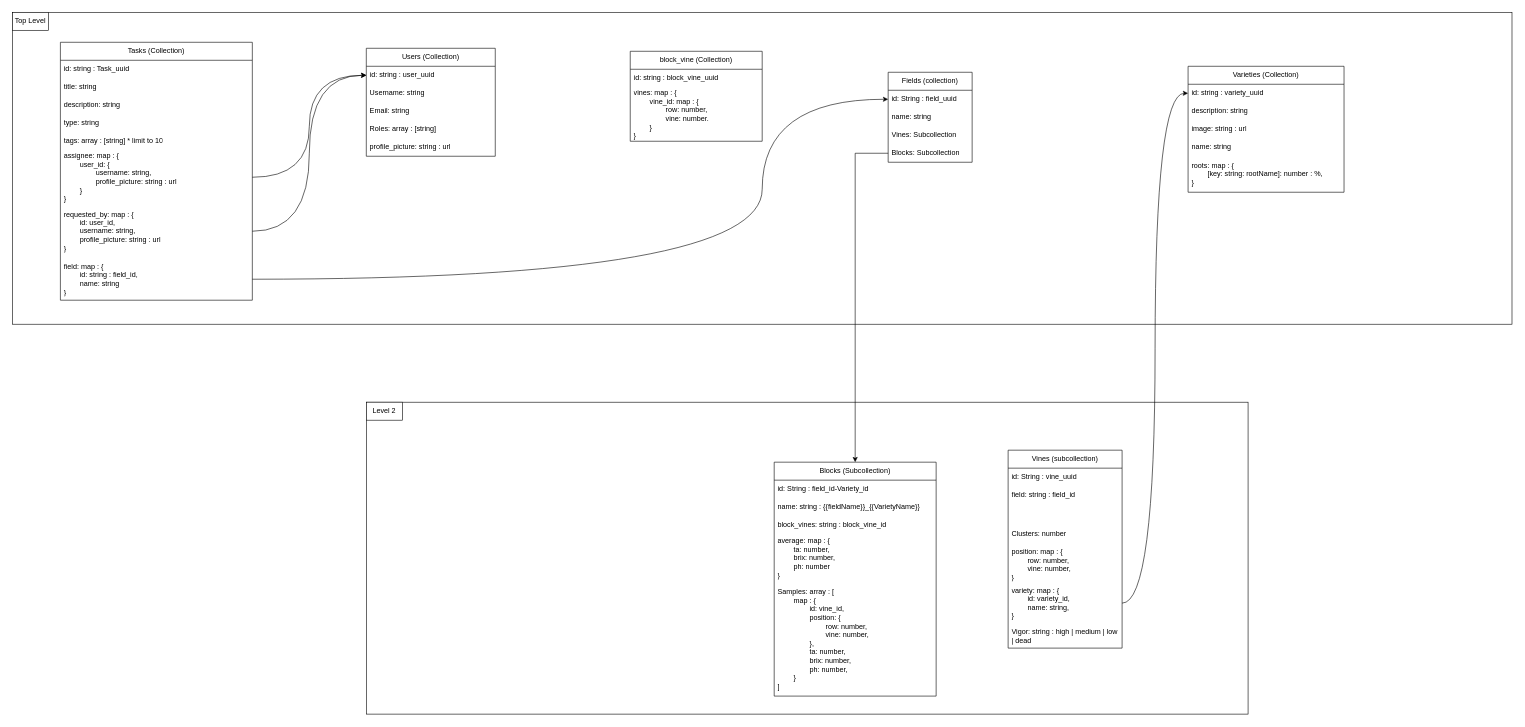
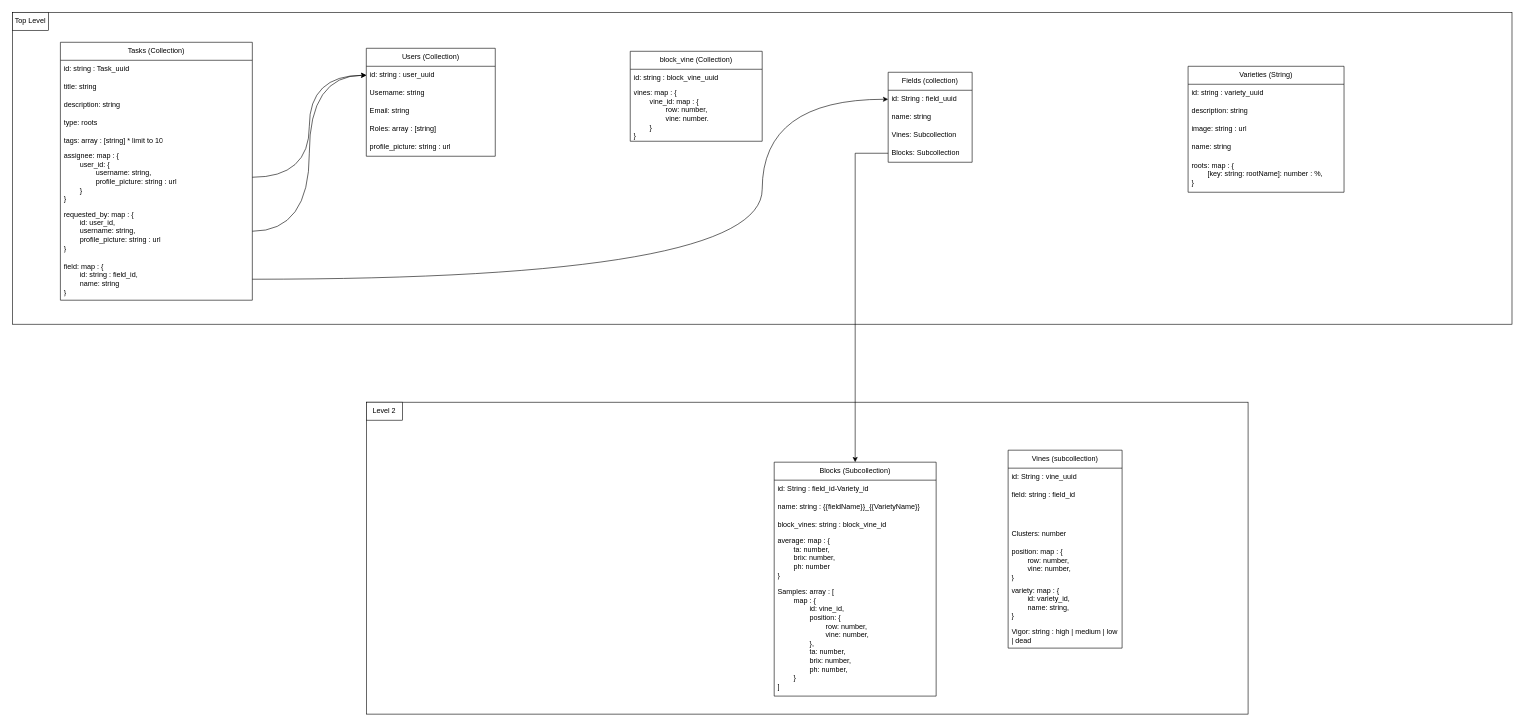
  <mxCell id="0" />
  <mxCell id="1" parent="0" />
  <mxCell id="2" value="" style="rounded=0;whiteSpace=wrap;html=1;fillColor=none;" vertex="1" parent="1"><mxGeometry x="20" y="20" width="2500" height="520" as="geometry" /></mxCell>
  <mxCell id="3" value="Fields (collection)" style="swimlane;fontStyle=0;childLayout=stackLayout;horizontal=1;startSize=30;horizontalStack=0;resizeParent=1;resizeParentMax=0;resizeLast=0;collapsible=1;marginBottom=0;whiteSpace=wrap;html=1;" vertex="1" parent="1"><mxGeometry x="1480" y="120" width="140" height="150" as="geometry" /></mxCell>
  <mxCell id="4" value="id: String : field_uuid" style="text;strokeColor=none;fillColor=none;align=left;verticalAlign=middle;spacingLeft=4;spacingRight=4;overflow=hidden;points=[[0,0.5],[1,0.5]];portConstraint=eastwest;rotatable=0;whiteSpace=wrap;html=1;" vertex="1" parent="3"><mxGeometry y="30" width="140" height="30" as="geometry" /></mxCell>
  <mxCell id="5" value="name: string" style="text;strokeColor=none;fillColor=none;align=left;verticalAlign=middle;spacingLeft=4;spacingRight=4;overflow=hidden;points=[[0,0.5],[1,0.5]];portConstraint=eastwest;rotatable=0;whiteSpace=wrap;html=1;" vertex="1" parent="3"><mxGeometry y="60" width="140" height="30" as="geometry" /></mxCell>
  <mxCell id="6" value="Vines: Subcollection" style="text;strokeColor=none;fillColor=none;align=left;verticalAlign=middle;spacingLeft=4;spacingRight=4;overflow=hidden;points=[[0,0.5],[1,0.5]];portConstraint=eastwest;rotatable=0;whiteSpace=wrap;html=1;" vertex="1" parent="3"><mxGeometry y="90" width="140" height="30" as="geometry" /></mxCell>
  <mxCell id="7" value="Blocks: Subcollection" style="text;strokeColor=none;fillColor=none;align=left;verticalAlign=middle;spacingLeft=4;spacingRight=4;overflow=hidden;points=[[0,0.5],[1,0.5]];portConstraint=eastwest;rotatable=0;whiteSpace=wrap;html=1;" vertex="1" parent="3"><mxGeometry y="120" width="140" height="30" as="geometry" /></mxCell>
  <mxCell id="8" style="edgeStyle=orthogonalEdgeStyle;rounded=0;orthogonalLoop=1;jettySize=auto;html=1;entryX=0.5;entryY=0;entryDx=0;entryDy=0;" edge="1" parent="1" source="7" target="39"><mxGeometry relative="1" as="geometry" /></mxCell>
- <mxCell id="9" value="Varieties (Collection)" style="swimlane;fontStyle=0;childLayout=stackLayout;horizontal=1;startSize=30;horizontalStack=0;resizeParent=1;resizeParentMax=0;resizeLast=0;collapsible=1;marginBottom=0;whiteSpace=wrap;html=1;" vertex="1" parent="1"><mxGeometry x="1980" y="110" width="260" height="210" as="geometry" /></mxCell>
+ <mxCell id="9" value="Varieties (String)" style="swimlane;fontStyle=0;childLayout=stackLayout;horizontal=1;startSize=30;horizontalStack=0;resizeParent=1;resizeParentMax=0;resizeLast=0;collapsible=1;marginBottom=0;whiteSpace=wrap;html=1;" vertex="1" parent="1"><mxGeometry x="1980" y="110" width="260" height="210" as="geometry" /></mxCell>
  <mxCell id="10" value="id: string : variety_uuid" style="text;strokeColor=none;fillColor=none;align=left;verticalAlign=middle;spacingLeft=4;spacingRight=4;overflow=hidden;points=[[0,0.5],[1,0.5]];portConstraint=eastwest;rotatable=0;whiteSpace=wrap;html=1;" vertex="1" parent="9"><mxGeometry y="30" width="260" height="30" as="geometry" /></mxCell>
  <mxCell id="11" value="description: string" style="text;strokeColor=none;fillColor=none;align=left;verticalAlign=middle;spacingLeft=4;spacingRight=4;overflow=hidden;points=[[0,0.5],[1,0.5]];portConstraint=eastwest;rotatable=0;whiteSpace=wrap;html=1;" vertex="1" parent="9"><mxGeometry y="60" width="260" height="30" as="geometry" /></mxCell>
  <mxCell id="12" value="image: string : url" style="text;strokeColor=none;fillColor=none;align=left;verticalAlign=middle;spacingLeft=4;spacingRight=4;overflow=hidden;points=[[0,0.5],[1,0.5]];portConstraint=eastwest;rotatable=0;whiteSpace=wrap;html=1;" vertex="1" parent="9"><mxGeometry y="90" width="260" height="30" as="geometry" /></mxCell>
  <mxCell id="13" value="name: string" style="text;strokeColor=none;fillColor=none;align=left;verticalAlign=middle;spacingLeft=4;spacingRight=4;overflow=hidden;points=[[0,0.5],[1,0.5]];portConstraint=eastwest;rotatable=0;whiteSpace=wrap;html=1;" vertex="1" parent="9"><mxGeometry y="120" width="260" height="30" as="geometry" /></mxCell>
  <mxCell id="14" value="roots: map : {&lt;br&gt;&lt;span style=&quot;white-space: pre;&quot;&gt;&#09;&lt;/span&gt;[key: string: rootName]: number : %,&lt;br&gt;}" style="text;strokeColor=none;fillColor=none;align=left;verticalAlign=middle;spacingLeft=4;spacingRight=4;overflow=hidden;points=[[0,0.5],[1,0.5]];portConstraint=eastwest;rotatable=0;whiteSpace=wrap;html=1;" vertex="1" parent="9"><mxGeometry y="150" width="260" height="60" as="geometry" /></mxCell>
- <mxCell id="15" style="edgeStyle=orthogonalEdgeStyle;rounded=0;orthogonalLoop=1;jettySize=auto;html=1;entryX=0;entryY=0.5;entryDx=0;entryDy=0;curved=1;" edge="1" parent="1" source="51" target="10"><mxGeometry relative="1" as="geometry" /></mxCell>
  <mxCell id="16" value="Users (Collection)" style="swimlane;fontStyle=0;childLayout=stackLayout;horizontal=1;startSize=30;horizontalStack=0;resizeParent=1;resizeParentMax=0;resizeLast=0;collapsible=1;marginBottom=0;whiteSpace=wrap;html=1;" vertex="1" parent="1"><mxGeometry x="610" y="80" width="215" height="180" as="geometry" /></mxCell>
  <mxCell id="17" value="id: string : user_uuid" style="text;strokeColor=none;fillColor=none;align=left;verticalAlign=middle;spacingLeft=4;spacingRight=4;overflow=hidden;points=[[0,0.5],[1,0.5]];portConstraint=eastwest;rotatable=0;whiteSpace=wrap;html=1;" vertex="1" parent="16"><mxGeometry y="30" width="215" height="30" as="geometry" /></mxCell>
  <mxCell id="18" value="Username: string" style="text;strokeColor=none;fillColor=none;align=left;verticalAlign=middle;spacingLeft=4;spacingRight=4;overflow=hidden;points=[[0,0.5],[1,0.5]];portConstraint=eastwest;rotatable=0;whiteSpace=wrap;html=1;" vertex="1" parent="16"><mxGeometry y="60" width="215" height="30" as="geometry" /></mxCell>
  <mxCell id="19" value="Email: string" style="text;strokeColor=none;fillColor=none;align=left;verticalAlign=middle;spacingLeft=4;spacingRight=4;overflow=hidden;points=[[0,0.5],[1,0.5]];portConstraint=eastwest;rotatable=0;whiteSpace=wrap;html=1;" vertex="1" parent="16"><mxGeometry y="90" width="215" height="30" as="geometry" /></mxCell>
  <mxCell id="20" value="Roles: array : [string]" style="text;strokeColor=none;fillColor=none;align=left;verticalAlign=middle;spacingLeft=4;spacingRight=4;overflow=hidden;points=[[0,0.5],[1,0.5]];portConstraint=eastwest;rotatable=0;whiteSpace=wrap;html=1;" vertex="1" parent="16"><mxGeometry y="120" width="215" height="30" as="geometry" /></mxCell>
  <mxCell id="21" value="profile_picture: string : url" style="text;strokeColor=none;fillColor=none;align=left;verticalAlign=middle;spacingLeft=4;spacingRight=4;overflow=hidden;points=[[0,0.5],[1,0.5]];portConstraint=eastwest;rotatable=0;whiteSpace=wrap;html=1;" vertex="1" parent="16"><mxGeometry y="150" width="215" height="30" as="geometry" /></mxCell>
  <mxCell id="22" value="block_vine (Collection)" style="swimlane;fontStyle=0;childLayout=stackLayout;horizontal=1;startSize=30;horizontalStack=0;resizeParent=1;resizeParentMax=0;resizeLast=0;collapsible=1;marginBottom=0;whiteSpace=wrap;html=1;" vertex="1" parent="1"><mxGeometry x="1050" y="85" width="220" height="150" as="geometry" /></mxCell>
  <mxCell id="23" value="id: string : block_vine_uuid" style="text;strokeColor=none;fillColor=none;align=left;verticalAlign=middle;spacingLeft=4;spacingRight=4;overflow=hidden;points=[[0,0.5],[1,0.5]];portConstraint=eastwest;rotatable=0;whiteSpace=wrap;html=1;" vertex="1" parent="22"><mxGeometry y="30" width="220" height="30" as="geometry" /></mxCell>
  <mxCell id="24" value="vines: map : {&lt;br&gt;&lt;span style=&quot;white-space: pre;&quot;&gt;&#09;&lt;/span&gt;vine_id: map : {&lt;br&gt;&lt;span style=&quot;white-space: pre;&quot;&gt;&#09;&lt;span style=&quot;white-space: pre;&quot;&gt;&#09;&lt;/span&gt;row&lt;/span&gt;: number,&lt;br&gt;&lt;span style=&quot;white-space: pre;&quot;&gt;&#09;&lt;/span&gt;&lt;span style=&quot;white-space: pre;&quot;&gt;&#09;&lt;/span&gt;vine: number.&lt;br&gt;&lt;span style=&quot;white-space: pre;&quot;&gt;&#09;&lt;/span&gt;}&lt;br&gt;}" style="text;strokeColor=none;fillColor=none;align=left;verticalAlign=middle;spacingLeft=4;spacingRight=4;overflow=hidden;points=[[0,0.5],[1,0.5]];portConstraint=eastwest;rotatable=0;whiteSpace=wrap;html=1;" vertex="1" parent="22"><mxGeometry y="60" width="220" height="90" as="geometry" /></mxCell>
  <mxCell id="25" value="Top Level" style="text;html=1;align=center;verticalAlign=middle;whiteSpace=wrap;rounded=0;fillColor=default;strokeColor=default;" vertex="1" parent="1"><mxGeometry x="20" y="20" width="60" height="30" as="geometry" /></mxCell>
  <mxCell id="26" value="Tasks (Collection)" style="swimlane;fontStyle=0;childLayout=stackLayout;horizontal=1;startSize=30;horizontalStack=0;resizeParent=1;resizeParentMax=0;resizeLast=0;collapsible=1;marginBottom=0;whiteSpace=wrap;html=1;" vertex="1" parent="1"><mxGeometry x="100" y="70" width="320" height="430" as="geometry" /></mxCell>
  <mxCell id="27" value="id: string : Task_uuid" style="text;strokeColor=none;fillColor=none;align=left;verticalAlign=middle;spacingLeft=4;spacingRight=4;overflow=hidden;points=[[0,0.5],[1,0.5]];portConstraint=eastwest;rotatable=0;whiteSpace=wrap;html=1;" vertex="1" parent="26"><mxGeometry y="30" width="320" height="30" as="geometry" /></mxCell>
  <mxCell id="28" value="title: string" style="text;strokeColor=none;fillColor=none;align=left;verticalAlign=middle;spacingLeft=4;spacingRight=4;overflow=hidden;points=[[0,0.5],[1,0.5]];portConstraint=eastwest;rotatable=0;whiteSpace=wrap;html=1;" vertex="1" parent="26"><mxGeometry y="60" width="320" height="30" as="geometry" /></mxCell>
  <mxCell id="29" value="description: string" style="text;strokeColor=none;fillColor=none;align=left;verticalAlign=middle;spacingLeft=4;spacingRight=4;overflow=hidden;points=[[0,0.5],[1,0.5]];portConstraint=eastwest;rotatable=0;whiteSpace=wrap;html=1;" vertex="1" parent="26"><mxGeometry y="90" width="320" height="30" as="geometry" /></mxCell>
- <mxCell id="30" value="type: string" style="text;strokeColor=none;fillColor=none;align=left;verticalAlign=middle;spacingLeft=4;spacingRight=4;overflow=hidden;points=[[0,0.5],[1,0.5]];portConstraint=eastwest;rotatable=0;whiteSpace=wrap;html=1;" vertex="1" parent="26"><mxGeometry y="120" width="320" height="30" as="geometry" /></mxCell>
+ <mxCell id="30" value="type: roots" style="text;strokeColor=none;fillColor=none;align=left;verticalAlign=middle;spacingLeft=4;spacingRight=4;overflow=hidden;points=[[0,0.5],[1,0.5]];portConstraint=eastwest;rotatable=0;whiteSpace=wrap;html=1;" vertex="1" parent="26"><mxGeometry y="120" width="320" height="30" as="geometry" /></mxCell>
  <mxCell id="31" value="tags: array : [string] * limit to 10" style="text;strokeColor=none;fillColor=none;align=left;verticalAlign=middle;spacingLeft=4;spacingRight=4;overflow=hidden;points=[[0,0.5],[1,0.5]];portConstraint=eastwest;rotatable=0;whiteSpace=wrap;html=1;" vertex="1" parent="26"><mxGeometry y="150" width="320" height="30" as="geometry" /></mxCell>
  <mxCell id="32" value="assignee: map : {&lt;br&gt;&lt;span style=&quot;white-space: pre;&quot;&gt;&#09;&lt;/span&gt;user_id: {&lt;br&gt;&lt;span style=&quot;white-space: pre;&quot;&gt;&#09;&lt;span style=&quot;white-space: pre;&quot;&gt;&#09;&lt;/span&gt;usern&lt;/span&gt;ame: string,&lt;br&gt;&lt;span style=&quot;white-space: pre;&quot;&gt;&#09;&lt;/span&gt;&lt;span style=&quot;white-space: pre;&quot;&gt;&#09;&lt;/span&gt;profile_picture: string : url&amp;nbsp;&lt;br&gt;&lt;span style=&quot;white-space: pre;&quot;&gt;&#09;&lt;/span&gt;}&lt;br&gt;}" style="text;strokeColor=none;fillColor=none;align=left;verticalAlign=middle;spacingLeft=4;spacingRight=4;overflow=hidden;points=[[0,0.5],[1,0.5]];portConstraint=eastwest;rotatable=0;whiteSpace=wrap;html=1;" vertex="1" parent="26"><mxGeometry y="180" width="320" height="90" as="geometry" /></mxCell>
  <mxCell id="33" value="requested_by: map : {&lt;br&gt;&lt;span style=&quot;white-space: pre;&quot;&gt;&#09;&lt;/span&gt;id: user_id,&lt;br&gt;&lt;span style=&quot;white-space: pre;&quot;&gt;&#09;usern&lt;/span&gt;ame: string,&lt;br&gt;&lt;span style=&quot;white-space: pre;&quot;&gt;&#09;&lt;/span&gt;profile_picture: string : url&amp;nbsp;&lt;br&gt;}" style="text;strokeColor=none;fillColor=none;align=left;verticalAlign=middle;spacingLeft=4;spacingRight=4;overflow=hidden;points=[[0,0.5],[1,0.5]];portConstraint=eastwest;rotatable=0;whiteSpace=wrap;html=1;" vertex="1" parent="26"><mxGeometry y="270" width="320" height="90" as="geometry" /></mxCell>
  <mxCell id="34" value="field: map : {&lt;br&gt;&lt;span style=&quot;white-space: pre;&quot;&gt;&#09;&lt;/span&gt;id: string : field_id,&lt;br&gt;&lt;span style=&quot;white-space: pre;&quot;&gt;&#09;&lt;/span&gt;name: string&lt;br&gt;}" style="text;strokeColor=none;fillColor=none;align=left;verticalAlign=middle;spacingLeft=4;spacingRight=4;overflow=hidden;points=[[0,0.5],[1,0.5]];portConstraint=eastwest;rotatable=0;whiteSpace=wrap;html=1;" vertex="1" parent="26"><mxGeometry y="360" width="320" height="70" as="geometry" /></mxCell>
  <mxCell id="35" style="edgeStyle=orthogonalEdgeStyle;rounded=0;orthogonalLoop=1;jettySize=auto;html=1;curved=1;" edge="1" parent="1" source="32" target="17"><mxGeometry relative="1" as="geometry" /></mxCell>
  <mxCell id="36" style="edgeStyle=orthogonalEdgeStyle;rounded=0;orthogonalLoop=1;jettySize=auto;html=1;exitX=1;exitY=0.5;exitDx=0;exitDy=0;entryX=0;entryY=0.5;entryDx=0;entryDy=0;curved=1;" edge="1" parent="1" source="33" target="17"><mxGeometry relative="1" as="geometry" /></mxCell>
  <mxCell id="37" value="" style="group" vertex="1" connectable="0" parent="1"><mxGeometry x="610" y="670" width="1470" height="520" as="geometry" /></mxCell>
  <mxCell id="38" value="" style="rounded=0;whiteSpace=wrap;html=1;fillColor=none;container=0;" vertex="1" parent="37"><mxGeometry width="1470" height="520" as="geometry" /></mxCell>
  <mxCell id="39" value="Blocks (Subcollection)" style="swimlane;fontStyle=0;childLayout=stackLayout;horizontal=1;startSize=30;horizontalStack=0;resizeParent=1;resizeParentMax=0;resizeLast=0;collapsible=1;marginBottom=0;whiteSpace=wrap;html=1;container=0;" vertex="1" parent="37"><mxGeometry x="680" y="100" width="270" height="390" as="geometry" /></mxCell>
  <mxCell id="40" value="Vines (subcollection)" style="swimlane;fontStyle=0;childLayout=stackLayout;horizontal=1;startSize=30;horizontalStack=0;resizeParent=1;resizeParentMax=0;resizeLast=0;collapsible=1;marginBottom=0;whiteSpace=wrap;html=1;container=0;" vertex="1" parent="37"><mxGeometry x="1070" y="80" width="190" height="330" as="geometry" /></mxCell>
  <mxCell id="41" value="Level 2" style="text;html=1;align=center;verticalAlign=middle;whiteSpace=wrap;rounded=0;fillColor=default;strokeColor=default;container=0;" vertex="1" parent="37"><mxGeometry width="60" height="30" as="geometry" /></mxCell>
  <mxCell id="42" value="id: String : field_id-Variety_id" style="text;strokeColor=none;fillColor=none;align=left;verticalAlign=middle;spacingLeft=4;spacingRight=4;overflow=hidden;points=[[0,0.5],[1,0.5]];portConstraint=eastwest;rotatable=0;whiteSpace=wrap;html=1;container=0;" vertex="1" parent="37"><mxGeometry x="680" y="130" width="270" height="30" as="geometry" /></mxCell>
  <mxCell id="43" value="name: string : {{fieldName}}_{{VarietyName}}" style="text;strokeColor=none;fillColor=none;align=left;verticalAlign=middle;spacingLeft=4;spacingRight=4;overflow=hidden;points=[[0,0.5],[1,0.5]];portConstraint=eastwest;rotatable=0;whiteSpace=wrap;html=1;container=0;" vertex="1" parent="37"><mxGeometry x="680" y="160" width="270" height="30" as="geometry" /></mxCell>
  <mxCell id="44" value="block_vines: string : block_vine_id" style="text;strokeColor=none;fillColor=none;align=left;verticalAlign=middle;spacingLeft=4;spacingRight=4;overflow=hidden;points=[[0,0.5],[1,0.5]];portConstraint=eastwest;rotatable=0;whiteSpace=wrap;html=1;container=0;" vertex="1" parent="37"><mxGeometry x="680" y="190" width="270" height="30" as="geometry" /></mxCell>
  <mxCell id="45" value="average: map : { &lt;br&gt;&lt;span style=&quot;white-space: pre;&quot;&gt;&#09;&lt;/span&gt;ta: number,&lt;br&gt;&lt;span style=&quot;white-space: pre;&quot;&gt;&#09;&lt;/span&gt;brix: number,&lt;br&gt;&lt;span style=&quot;white-space: pre;&quot;&gt;&#09;&lt;/span&gt;ph: number&lt;br&gt;}" style="text;strokeColor=none;fillColor=none;align=left;verticalAlign=middle;spacingLeft=4;spacingRight=4;overflow=hidden;points=[[0,0.5],[1,0.5]];portConstraint=eastwest;rotatable=0;whiteSpace=wrap;html=1;container=0;" vertex="1" parent="37"><mxGeometry x="680" y="220" width="270" height="80" as="geometry" /></mxCell>
  <mxCell id="46" value="Samples: array : [&lt;br&gt;&lt;span style=&quot;white-space: pre;&quot;&gt;&#09;&lt;/span&gt;map : {&lt;br&gt;&lt;span style=&quot;white-space: pre;&quot;&gt;&#09;&lt;span style=&quot;white-space: pre;&quot;&gt;&#09;&lt;/span&gt;i&lt;/span&gt;d: vine_id,&lt;br&gt;&lt;span style=&quot;white-space: pre;&quot;&gt;&#09;&lt;/span&gt;&lt;span style=&quot;white-space: pre;&quot;&gt;&#09;&lt;/span&gt;position: {&lt;br&gt;&lt;span style=&quot;white-space: pre;&quot;&gt;&#09;&lt;/span&gt;&lt;span style=&quot;white-space: pre;&quot;&gt;&#09;&lt;span style=&quot;white-space: pre;&quot;&gt;&#09;&lt;/span&gt;ro&lt;/span&gt;w: number,&lt;br&gt;&lt;span style=&quot;white-space: pre;&quot;&gt;&#09;&lt;/span&gt;&lt;span style=&quot;white-space: pre;&quot;&gt;&#09;&lt;/span&gt;&lt;span style=&quot;white-space: pre;&quot;&gt;&#09;&lt;/span&gt;vine: number,&lt;br&gt;&lt;span style=&quot;white-space: pre;&quot;&gt;&#09;&lt;/span&gt;&lt;span style=&quot;white-space: pre;&quot;&gt;&#09;&lt;/span&gt;},&lt;br&gt;&lt;span style=&quot;white-space: pre;&quot;&gt;&#09;&lt;/span&gt;&lt;span style=&quot;white-space: pre;&quot;&gt;&#09;&lt;/span&gt;ta: number,&lt;br&gt;&lt;span style=&quot;white-space: pre;&quot;&gt;&#09;&lt;/span&gt;&lt;span style=&quot;white-space: pre;&quot;&gt;&#09;&lt;/span&gt;brix: number,&lt;br&gt;&lt;span style=&quot;white-space: pre;&quot;&gt;&#09;&lt;/span&gt;&lt;span style=&quot;white-space: pre;&quot;&gt;&#09;&lt;/span&gt;ph: number,&lt;br&gt;&lt;span style=&quot;white-space: pre;&quot;&gt;&#09;&lt;/span&gt;}&lt;br&gt;]" style="text;strokeColor=none;fillColor=none;align=left;verticalAlign=middle;spacingLeft=4;spacingRight=4;overflow=hidden;points=[[0,0.5],[1,0.5]];portConstraint=eastwest;rotatable=0;whiteSpace=wrap;html=1;container=0;" vertex="1" parent="37"><mxGeometry x="680" y="300" width="270" height="190" as="geometry" /></mxCell>
  <mxCell id="47" value="id: String : vine_uuid" style="text;strokeColor=none;fillColor=none;align=left;verticalAlign=middle;spacingLeft=4;spacingRight=4;overflow=hidden;points=[[0,0.5],[1,0.5]];portConstraint=eastwest;rotatable=0;whiteSpace=wrap;html=1;container=0;" vertex="1" parent="37"><mxGeometry x="1070" y="110" width="190" height="30" as="geometry" /></mxCell>
  <mxCell id="48" value="field: string : field_id" style="text;strokeColor=none;fillColor=none;align=left;verticalAlign=middle;spacingLeft=4;spacingRight=4;overflow=hidden;points=[[0,0.5],[1,0.5]];portConstraint=eastwest;rotatable=0;whiteSpace=wrap;html=1;container=0;" vertex="1" parent="37"><mxGeometry x="1070" y="140" width="190" height="30" as="geometry" /></mxCell>
  <mxCell id="49" value="Clusters: number" style="text;strokeColor=none;fillColor=none;align=left;verticalAlign=middle;spacingLeft=4;spacingRight=4;overflow=hidden;points=[[0,0.5],[1,0.5]];portConstraint=eastwest;rotatable=0;whiteSpace=wrap;html=1;container=0;" vertex="1" parent="37"><mxGeometry x="1070" y="200" width="190" height="40" as="geometry" /></mxCell>
  <mxCell id="50" value="position: map : {&lt;br&gt;&lt;span style=&quot;white-space: pre;&quot;&gt;&#09;&lt;/span&gt;row: number,&lt;br&gt;&lt;span style=&quot;white-space: pre;&quot;&gt;&#09;&lt;/span&gt;vine: number,&lt;br&gt;}" style="text;strokeColor=none;fillColor=none;align=left;verticalAlign=middle;spacingLeft=4;spacingRight=4;overflow=hidden;points=[[0,0.5],[1,0.5]];portConstraint=eastwest;rotatable=0;whiteSpace=wrap;html=1;container=0;" vertex="1" parent="37"><mxGeometry x="1070" y="240" width="190" height="60" as="geometry" /></mxCell>
  <mxCell id="51" value="variety: map : {&amp;nbsp;&lt;br&gt;&lt;span style=&quot;white-space: pre;&quot;&gt;&#09;&lt;/span&gt;id: variety_id,&lt;br&gt;&lt;span style=&quot;white-space: pre;&quot;&gt;&#09;&lt;/span&gt;name: string,&lt;br&gt;}&amp;nbsp;" style="text;strokeColor=none;fillColor=none;align=left;verticalAlign=middle;spacingLeft=4;spacingRight=4;overflow=hidden;points=[[0,0.5],[1,0.5]];portConstraint=eastwest;rotatable=0;whiteSpace=wrap;html=1;container=0;" vertex="1" parent="37"><mxGeometry x="1070" y="300" width="190" height="70" as="geometry" /></mxCell>
  <mxCell id="52" value="Vigor: string : high | medium | low | dead" style="text;strokeColor=none;fillColor=none;align=left;verticalAlign=middle;spacingLeft=4;spacingRight=4;overflow=hidden;points=[[0,0.5],[1,0.5]];portConstraint=eastwest;rotatable=0;whiteSpace=wrap;html=1;container=0;" vertex="1" parent="37"><mxGeometry x="1070" y="370" width="190" height="40" as="geometry" /></mxCell>
  <mxCell id="53" style="edgeStyle=orthogonalEdgeStyle;rounded=0;orthogonalLoop=1;jettySize=auto;html=1;entryX=0;entryY=0.5;entryDx=0;entryDy=0;curved=1;" edge="1" parent="1" source="34" target="4"><mxGeometry relative="1" as="geometry"><Array as="points"><mxPoint x="1270" y="465" /><mxPoint x="1270" y="165" /></Array></mxGeometry></mxCell>
